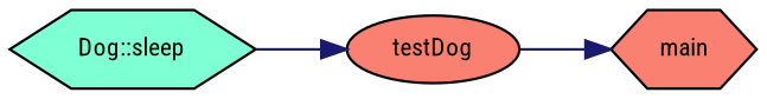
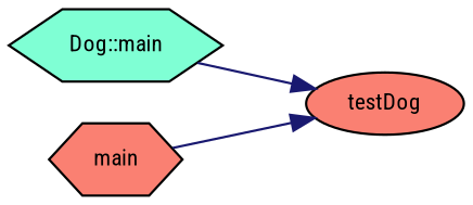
  digraph {
    fontname="Roboto Condensed"
    rankdir=RL
    node [color=black fillcolor=salmon fontname="Roboto Condensed" fontsize=10 shape=hexagon style=filled]
    edge [color=midnightblue dir=back fontname="Roboto Condensed" fontsize=10 labelfontname=Helvetica labelfontsize=10 style=solid]
-   n1 [fillcolor=aquamarine fontcolor=black height=0.2 label="Dog::sleep" width=0.4]
+   n1 [fillcolor=aquamarine fontcolor=black height=0.2 label="Dog::main" width=0.4]
    n2 [height=0.2 label=testDog shape=ellipse width=0.4]
    n3 [height=0.2 label=main width=0.4]
    n2 -> n1
-   n3 -> n2
+   n2 -> n3
  }
